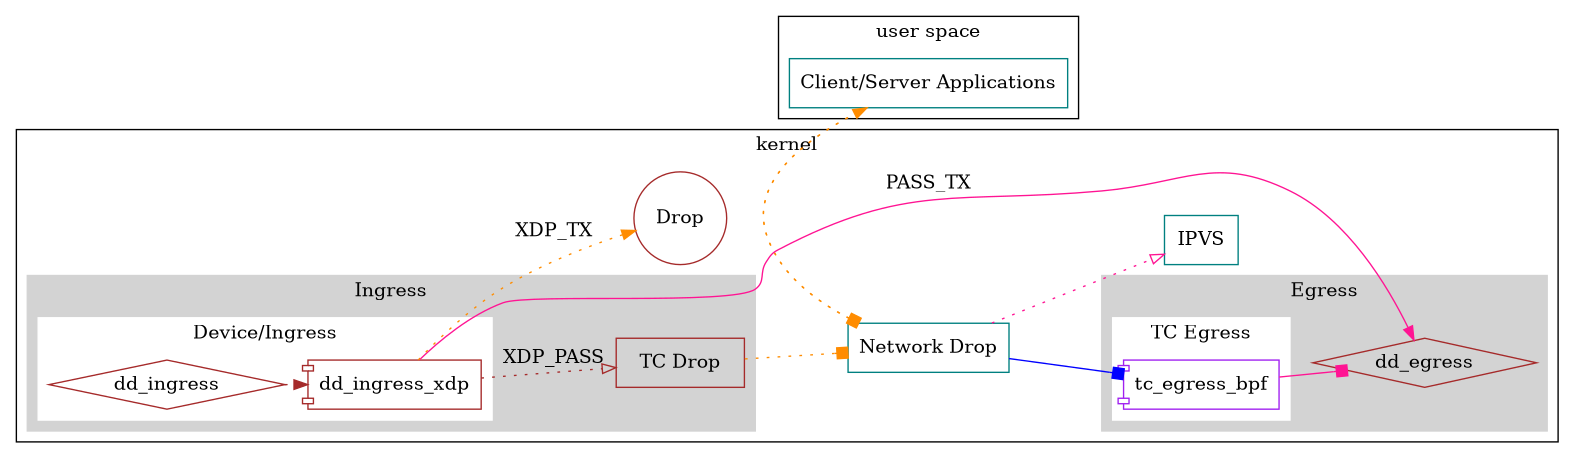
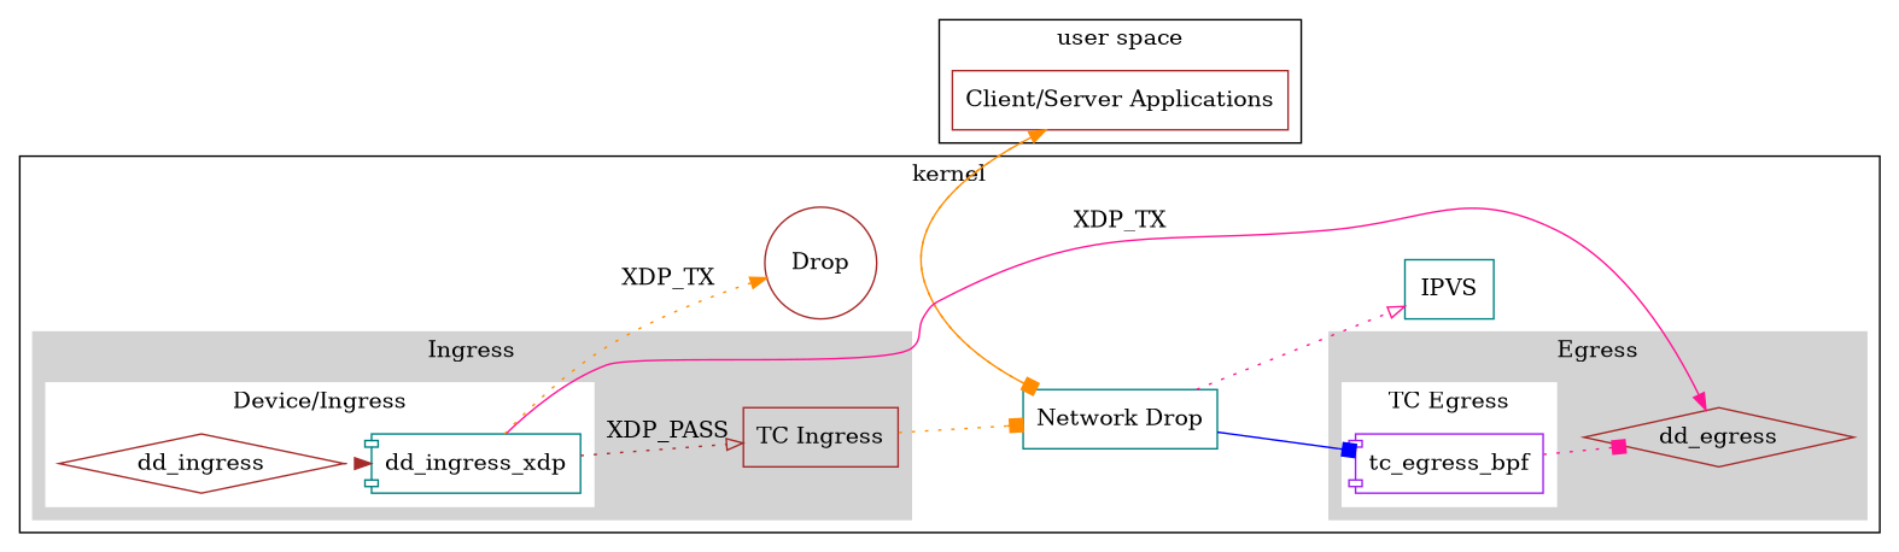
  digraph {
    newrank=true
    nodesep=0.3
    rankdir=LR
    ranksep=0.2
    splines=true
    node [color=brown shape=box]
    edge [arrowhead=normal color=darkorange style=dotted]
    n1 [color=teal label="Network Drop"]
-   n2 [color=teal group=user label="Client/Server Applications"]
+   n2 [group=user label="Client/Server Applications"]
    tc_egress_bpf [color=purple shape=component]
    dd_egress [shape=diamond]
    dd_ingress [shape=diamond]
-   dd_ingress_xdp [shape=component]
-   n7 [label="TC Drop"]
+   dd_ingress_xdp [color=teal shape=component]
+   n7 [label="TC Ingress"]
    n8 [color=teal label=IPVS]
    n9 [label=Drop shape=circle]
    subgraph sub_1 {
      rank=same
      n1
      n2
    }
    subgraph cluster_2 {
      label=kernel
      style=solid
      n1
      n8
      n9
      subgraph cluster_3 {
        color=lightgray
        label=Egress
        style=filled
        dd_egress
        subgraph cluster_4 {
          color=white
          label="TC Egress"
          style=filled
          tc_egress_bpf
        }
      }
      subgraph cluster_5 {
        color=lightgray
        label=Ingress
        style=filled
        n7
        subgraph cluster_6 {
          color=white
          label="Device/Ingress"
          style=filled
          dd_ingress
          dd_ingress_xdp
        }
      }
    }
    subgraph cluster_7 {
      label="user space"
      style=solid
      n2
    }
    n1 -> n2
    n1 -> tc_egress_bpf [arrowhead=box color=blue style=solid]
    n1 -> n8 [arrowhead=onormal color=deeppink]
-   n2 -> n1 [arrowhead=box]
-   tc_egress_bpf -> dd_egress [arrowhead=box color=deeppink style=solid]
+   n2 -> n1 [arrowhead=box style=solid]
+   tc_egress_bpf -> dd_egress [arrowhead=box color=deeppink]
    dd_ingress -> dd_ingress_xdp [color=brown]
-   dd_ingress_xdp -> dd_egress [color=deeppink label=PASS_TX style=solid]
+   dd_ingress_xdp -> dd_egress [color=deeppink label=XDP_TX style=solid]
    dd_ingress_xdp -> n7 [arrowhead=onormal color=brown label=XDP_PASS]
    dd_ingress_xdp -> n9 [label=XDP_TX]
    n7 -> n1 [arrowhead=box]
  }
